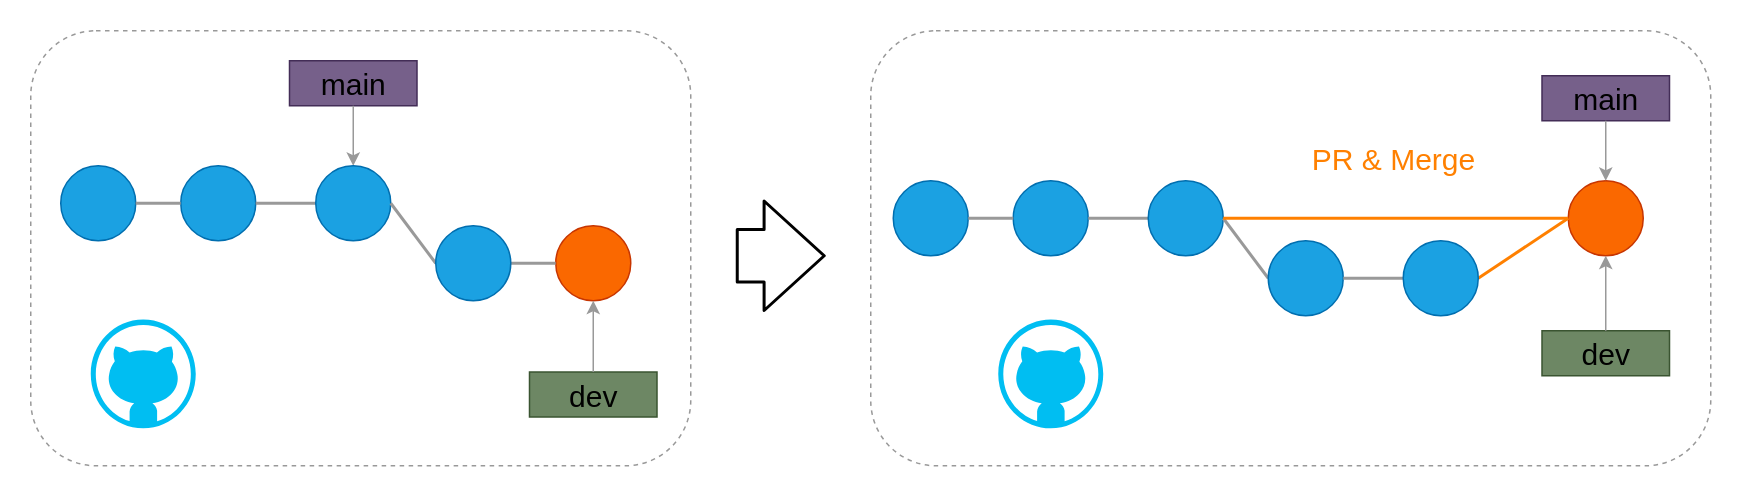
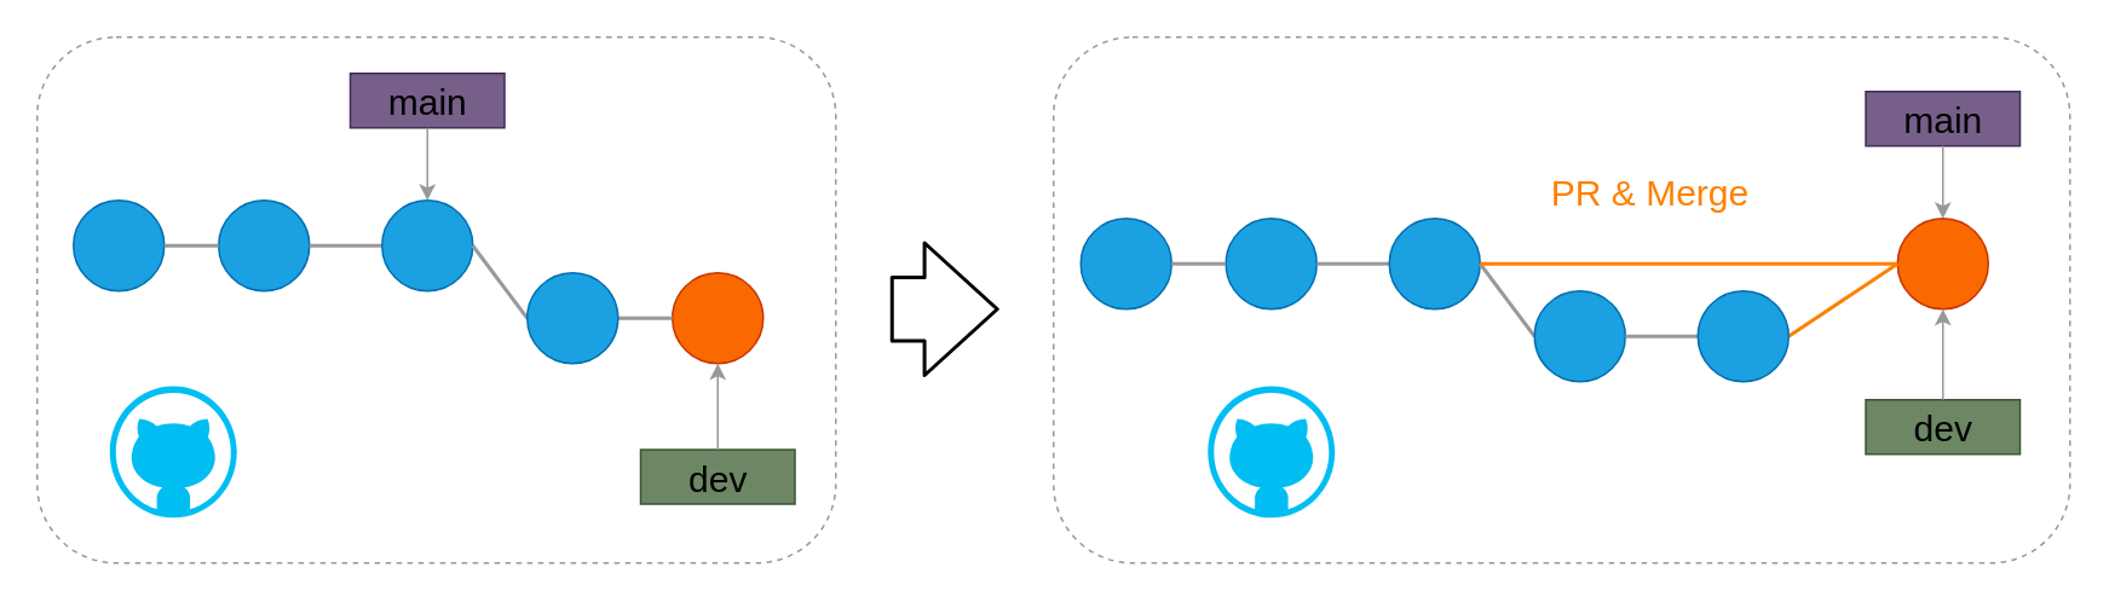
  <mxCell id="0" />
  <mxCell id="1" parent="0" />
  <mxCell id="2" value="" style="ellipse;whiteSpace=wrap;html=1;aspect=fixed;fillColor=#1ba1e2;fontColor=#000000;strokeColor=#006EAF;" parent="1" vertex="1"><mxGeometry x="595" y="120" width="50" height="50" as="geometry" /></mxCell>
  <mxCell id="3" value="" style="ellipse;whiteSpace=wrap;html=1;aspect=fixed;fillColor=#1ba1e2;fontColor=#000000;strokeColor=#006EAF;" parent="1" vertex="1"><mxGeometry x="675" y="120" width="50" height="50" as="geometry" /></mxCell>
  <mxCell id="4" value="" style="ellipse;whiteSpace=wrap;html=1;aspect=fixed;fontColor=#000000;strokeColor=#C73500;fillColor=#fa6800;" parent="1" vertex="1"><mxGeometry x="1045" y="120" width="50" height="50" as="geometry" /></mxCell>
  <mxCell id="5" value="" style="endArrow=none;html=1;entryX=0;entryY=0.5;entryDx=0;entryDy=0;exitX=1;exitY=0.5;exitDx=0;exitDy=0;strokeColor=#999999;strokeWidth=2;" parent="1" source="2" target="3" edge="1"><mxGeometry width="50" height="50" relative="1" as="geometry"><mxPoint x="445" y="250" as="sourcePoint" /><mxPoint x="495" y="200" as="targetPoint" /></mxGeometry></mxCell>
  <mxCell id="6" value="" style="endArrow=none;html=1;entryX=0;entryY=0.5;entryDx=0;entryDy=0;exitX=1;exitY=0.5;exitDx=0;exitDy=0;strokeColor=#999999;strokeWidth=2;" parent="1" source="3" target="10" edge="1"><mxGeometry width="50" height="50" relative="1" as="geometry"><mxPoint x="445" y="250" as="sourcePoint" /><mxPoint x="495" y="200" as="targetPoint" /></mxGeometry></mxCell>
  <mxCell id="7" value="main" style="rounded=1;whiteSpace=wrap;html=1;fillColor=#76608a;strokeColor=#432D57;fontColor=#000000;fontSize=20;arcSize=0;" parent="1" vertex="1"><mxGeometry x="1027.5" y="50" width="85" height="30" as="geometry" /></mxCell>
  <mxCell id="8" value="" style="endArrow=classic;html=1;fontSize=20;exitX=0.5;exitY=1;exitDx=0;exitDy=0;entryX=0.5;entryY=0;entryDx=0;entryDy=0;strokeColor=#999999;" parent="1" source="7" edge="1"><mxGeometry width="50" height="50" relative="1" as="geometry"><mxPoint x="1035" y="110" as="sourcePoint" /><mxPoint x="1070" y="120" as="targetPoint" /></mxGeometry></mxCell>
  <mxCell id="9" value="" style="rounded=1;whiteSpace=wrap;html=1;fontSize=16;dashed=1;fontColor=#000000;fillColor=none;strokeColor=#999999;" parent="1" vertex="1"><mxGeometry x="580" y="20" width="560" height="290" as="geometry" /></mxCell>
  <mxCell id="10" value="" style="ellipse;whiteSpace=wrap;html=1;aspect=fixed;fillColor=#1ba1e2;fontColor=#000000;strokeColor=#006EAF;" parent="1" vertex="1"><mxGeometry x="765" y="120" width="50" height="50" as="geometry" /></mxCell>
  <mxCell id="11" value="" style="endArrow=none;html=1;exitX=0;exitY=0.5;exitDx=0;exitDy=0;strokeWidth=2;entryX=1;entryY=0.5;entryDx=0;entryDy=0;noLabel=1;fontColor=none;strokeColor=#FF8000;" parent="1" source="4" target="17" edge="1"><mxGeometry width="50" height="50" relative="1" as="geometry"><mxPoint x="1125" y="380" as="sourcePoint" /><mxPoint x="1105" y="310" as="targetPoint" /></mxGeometry></mxCell>
  <mxCell id="12" value="dev" style="rounded=1;whiteSpace=wrap;html=1;fillColor=#6d8764;strokeColor=#3A5431;fontColor=#000000;fontSize=20;arcSize=0;" parent="1" vertex="1"><mxGeometry x="1027.5" y="220" width="85" height="30" as="geometry" /></mxCell>
  <mxCell id="13" value="" style="endArrow=classic;html=1;fontSize=20;exitX=0.5;exitY=0;exitDx=0;exitDy=0;strokeColor=#999999;entryX=0.5;entryY=1;entryDx=0;entryDy=0;" parent="1" source="12" target="4" edge="1"><mxGeometry width="50" height="50" relative="1" as="geometry"><mxPoint x="1242.5" y="200" as="sourcePoint" /><mxPoint x="1177.5" y="230" as="targetPoint" /></mxGeometry></mxCell>
  <mxCell id="14" value="" style="endArrow=none;html=1;entryX=0;entryY=0.5;entryDx=0;entryDy=0;exitX=1;exitY=0.5;exitDx=0;exitDy=0;strokeColor=#999999;strokeWidth=2;" parent="1" source="10" target="15" edge="1"><mxGeometry width="50" height="50" relative="1" as="geometry"><mxPoint x="832.5" y="105" as="sourcePoint" /><mxPoint x="652.5" y="160" as="targetPoint" /></mxGeometry></mxCell>
  <mxCell id="15" value="" style="ellipse;whiteSpace=wrap;html=1;aspect=fixed;fillColor=#1ba1e2;fontColor=#000000;strokeColor=#006EAF;" parent="1" vertex="1"><mxGeometry x="845" y="160" width="50" height="50" as="geometry" /></mxCell>
  <mxCell id="16" value="" style="endArrow=none;html=1;entryX=0;entryY=0.5;entryDx=0;entryDy=0;exitX=1;exitY=0.5;exitDx=0;exitDy=0;strokeColor=#999999;strokeWidth=2;" parent="1" source="15" target="17" edge="1"><mxGeometry width="50" height="50" relative="1" as="geometry"><mxPoint x="825" y="155" as="sourcePoint" /><mxPoint x="662.5" as="targetPoint" y="170" /></mxGeometry></mxCell>
  <mxCell id="17" value="" style="ellipse;whiteSpace=wrap;html=1;aspect=fixed;fillColor=#1ba1e2;fontColor=#000000;strokeColor=#006EAF;" parent="1" vertex="1"><mxGeometry x="935" y="160" width="50" height="50" as="geometry" /></mxCell>
  <mxCell id="18" value="" style="endArrow=none;html=1;exitX=0;exitY=0.5;exitDx=0;exitDy=0;strokeWidth=2;entryX=1;entryY=0.5;entryDx=0;entryDy=0;noLabel=1;fontColor=none;strokeColor=#FF8000;" parent="1" source="4" target="10" edge="1"><mxGeometry width="50" height="50" relative="1" as="geometry"><mxPoint x="1055" y="155" as="sourcePoint" /><mxPoint x="995" y="195" as="targetPoint" /></mxGeometry></mxCell>
- <mxCell id="19" value="PR &amp;amp; Merge" style="text;html=1;strokeColor=none;fillColor=none;align=center;verticalAlign=middle;whiteSpace=wrap;rounded=0;fontSize=20;fontColor=#FF8000;" parent="1" vertex="1"><mxGeometry x="845" y="90" width="167.5" height="30" as="geometry" /></mxCell>
+ <mxCell id="19" value="PR &amp;amp; Merge" style="text;html=1;strokeColor=none;fillColor=none;align=center;verticalAlign=middle;whiteSpace=wrap;rounded=0;fontSize=20;fontColor=#FF8000;" parent="1" vertex="1"><mxGeometry x="825" y="90" width="167.5" height="30" as="geometry" /></mxCell>
  <mxCell id="20" value="" style="ellipse;whiteSpace=wrap;html=1;aspect=fixed;fillColor=#1ba1e2;fontColor=#000000;strokeColor=#006EAF;" parent="1" vertex="1"><mxGeometry x="40" y="110" width="50" height="50" as="geometry" /></mxCell>
  <mxCell id="21" value="" style="ellipse;whiteSpace=wrap;html=1;aspect=fixed;fillColor=#1ba1e2;fontColor=#000000;strokeColor=#006EAF;" parent="1" vertex="1"><mxGeometry x="120" y="110" width="50" height="50" as="geometry" /></mxCell>
  <mxCell id="22" value="" style="ellipse;whiteSpace=wrap;html=1;aspect=fixed;fontColor=#000000;strokeColor=#C73500;fillColor=#fa6800;" parent="1" vertex="1"><mxGeometry x="370" y="150" width="50" height="50" as="geometry" /></mxCell>
  <mxCell id="23" value="" style="endArrow=none;html=1;entryX=0;entryY=0.5;entryDx=0;entryDy=0;exitX=1;exitY=0.5;exitDx=0;exitDy=0;strokeColor=#999999;strokeWidth=2;" parent="1" source="20" target="21" edge="1"><mxGeometry width="50" height="50" relative="1" as="geometry"><mxPoint x="-110" y="240" as="sourcePoint" /><mxPoint x="-60" y="190" as="targetPoint" /></mxGeometry></mxCell>
  <mxCell id="24" value="" style="endArrow=none;html=1;entryX=0;entryY=0.5;entryDx=0;entryDy=0;exitX=1;exitY=0.5;exitDx=0;exitDy=0;strokeColor=#999999;strokeWidth=2;" parent="1" source="21" target="28" edge="1"><mxGeometry width="50" height="50" relative="1" as="geometry"><mxPoint x="-110" y="240" as="sourcePoint" /><mxPoint x="-60" y="190" as="targetPoint" /></mxGeometry></mxCell>
  <mxCell id="25" value="main" style="rounded=1;whiteSpace=wrap;html=1;fillColor=#76608a;strokeColor=#432D57;fontColor=#000000;fontSize=20;arcSize=0;" parent="1" vertex="1"><mxGeometry x="192.5" y="40" width="85" height="30" as="geometry" /></mxCell>
  <mxCell id="26" value="" style="endArrow=classic;html=1;fontSize=20;exitX=0.5;exitY=1;exitDx=0;exitDy=0;entryX=0.5;entryY=0;entryDx=0;entryDy=0;strokeColor=#999999;" parent="1" source="25" edge="1"><mxGeometry width="50" height="50" relative="1" as="geometry"><mxPoint x="200" y="100" as="sourcePoint" /><mxPoint x="235" y="110" as="targetPoint" /></mxGeometry></mxCell>
  <mxCell id="27" value="" style="rounded=1;whiteSpace=wrap;html=1;fontSize=16;strokeColor=#999999;dashed=1;fillColor=none;" parent="1" vertex="1"><mxGeometry x="20" y="20" width="440" height="290" as="geometry" /></mxCell>
  <mxCell id="28" value="" style="ellipse;whiteSpace=wrap;html=1;aspect=fixed;fillColor=#1ba1e2;fontColor=#000000;strokeColor=#006EAF;" parent="1" vertex="1"><mxGeometry x="210" y="110" width="50" height="50" as="geometry" /></mxCell>
  <mxCell id="29" value="" style="endArrow=none;html=1;entryX=1;entryY=0.5;entryDx=0;entryDy=0;exitX=0;exitY=0.5;exitDx=0;exitDy=0;strokeColor=#999999;strokeWidth=2;" parent="1" source="22" edge="1"><mxGeometry width="50" height="50" relative="1" as="geometry"><mxPoint x="570" y="370" as="sourcePoint" /><mxPoint x="310" y="175" as="targetPoint" /></mxGeometry></mxCell>
  <mxCell id="30" value="dev" style="rounded=1;whiteSpace=wrap;html=1;fillColor=#6d8764;strokeColor=#3A5431;fontColor=#000000;fontSize=20;arcSize=0;" parent="1" vertex="1"><mxGeometry x="352.5" y="247.5" width="85" height="30" as="geometry" /></mxCell>
  <mxCell id="31" value="" style="endArrow=classic;html=1;fontSize=20;exitX=0.5;exitY=0;exitDx=0;exitDy=0;strokeColor=#999999;entryX=0.5;entryY=1;entryDx=0;entryDy=0;" parent="1" source="30" target="22" edge="1"><mxGeometry width="50" height="50" relative="1" as="geometry"><mxPoint x="460" y="190" as="sourcePoint" /><mxPoint x="395" y="220" as="targetPoint" /></mxGeometry></mxCell>
  <mxCell id="32" value="" style="endArrow=none;html=1;entryX=0;entryY=0.5;entryDx=0;entryDy=0;exitX=1;exitY=0.5;exitDx=0;exitDy=0;strokeColor=#999999;strokeWidth=2;" parent="1" source="28" target="33" edge="1"><mxGeometry width="50" height="50" relative="1" as="geometry"><mxPoint x="277.5" y="95" as="sourcePoint" /><mxPoint x="97.5" y="150" as="targetPoint" /></mxGeometry></mxCell>
  <mxCell id="33" value="" style="ellipse;whiteSpace=wrap;html=1;aspect=fixed;fillColor=#1ba1e2;fontColor=#000000;strokeColor=#006EAF;" parent="1" vertex="1"><mxGeometry x="290" y="150" width="50" height="50" as="geometry" /></mxCell>
  <mxCell id="34" value="" style="shape=flexArrow;endArrow=classic;html=1;fontSize=20;fontColor=none;endWidth=36;endSize=12.7;width=34;strokeColor=#000000;strokeWidth=2;" parent="1" edge="1"><mxGeometry width="50" height="50" relative="1" as="geometry"><mxPoint x="490" as="sourcePoint" y="170" /><mxPoint x="550" as="targetPoint" y="170" /></mxGeometry></mxCell>
  <mxCell id="35" value="" style="verticalLabelPosition=bottom;html=1;verticalAlign=top;align=center;strokeColor=none;fillColor=#00BEF2;shape=mxgraph.azure.github_code;pointerEvents=1;fontSize=20;fontColor=#f0f0f0;" parent="1" vertex="1"><mxGeometry x="60" y="212.5" width="70" height="72.5" as="geometry" /></mxCell>
  <mxCell id="36" value="" style="verticalLabelPosition=bottom;html=1;verticalAlign=top;align=center;strokeColor=none;fillColor=#00BEF2;shape=mxgraph.azure.github_code;pointerEvents=1;fontSize=20;fontColor=#f0f0f0;" parent="1" vertex="1"><mxGeometry x="665" y="212.5" width="70" height="72.5" as="geometry" /></mxCell>
